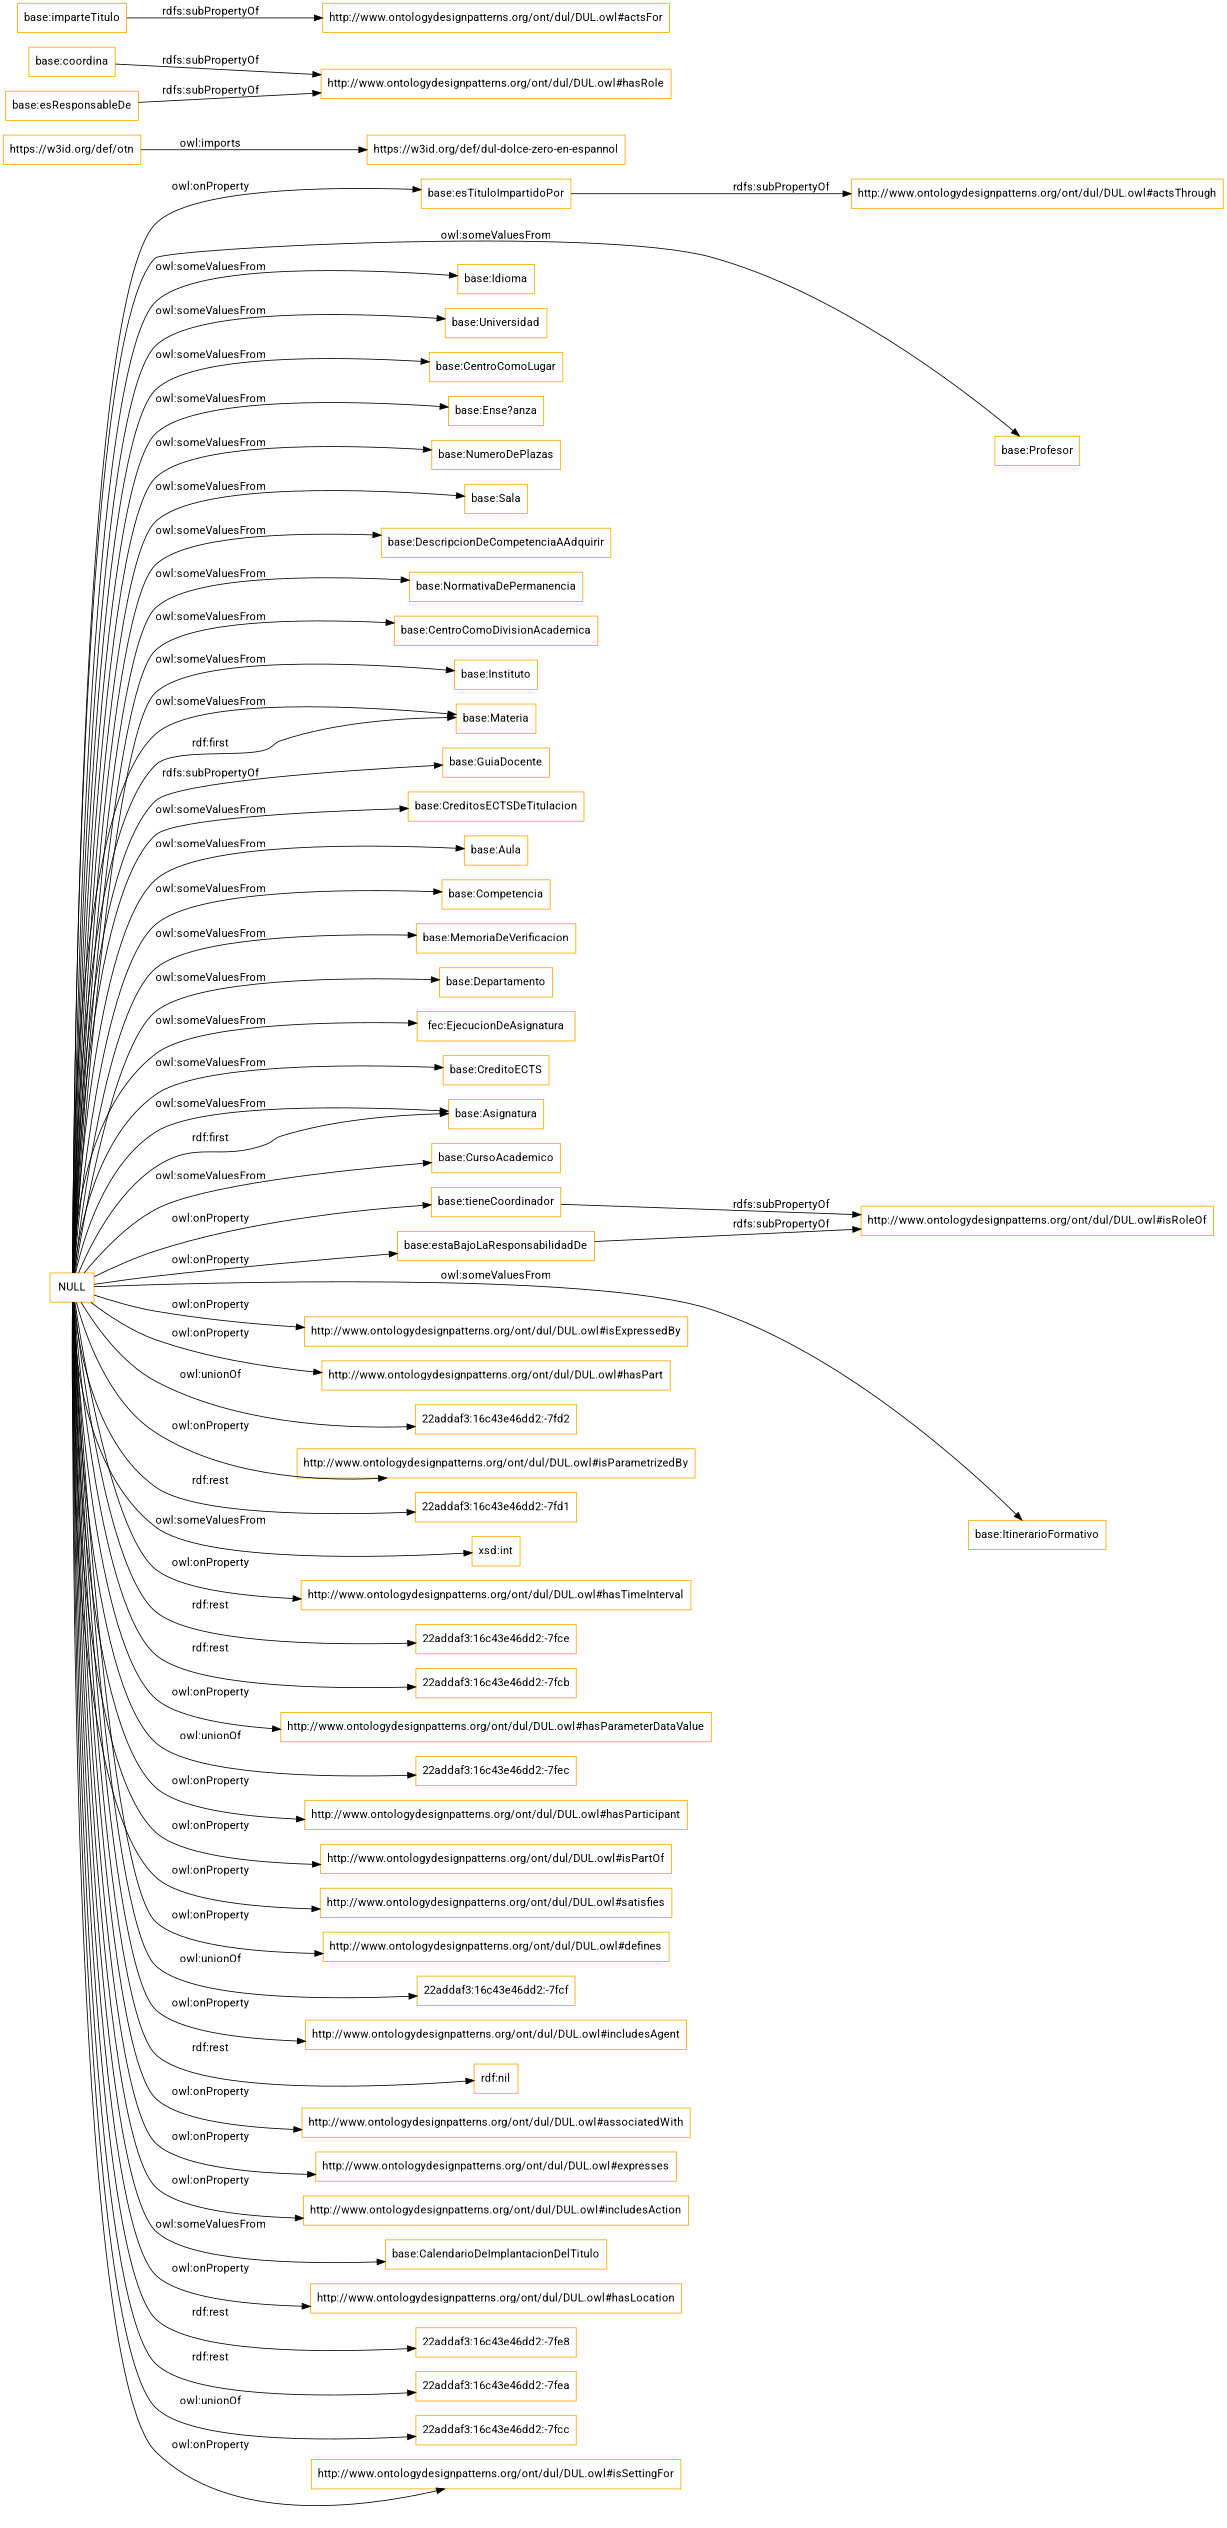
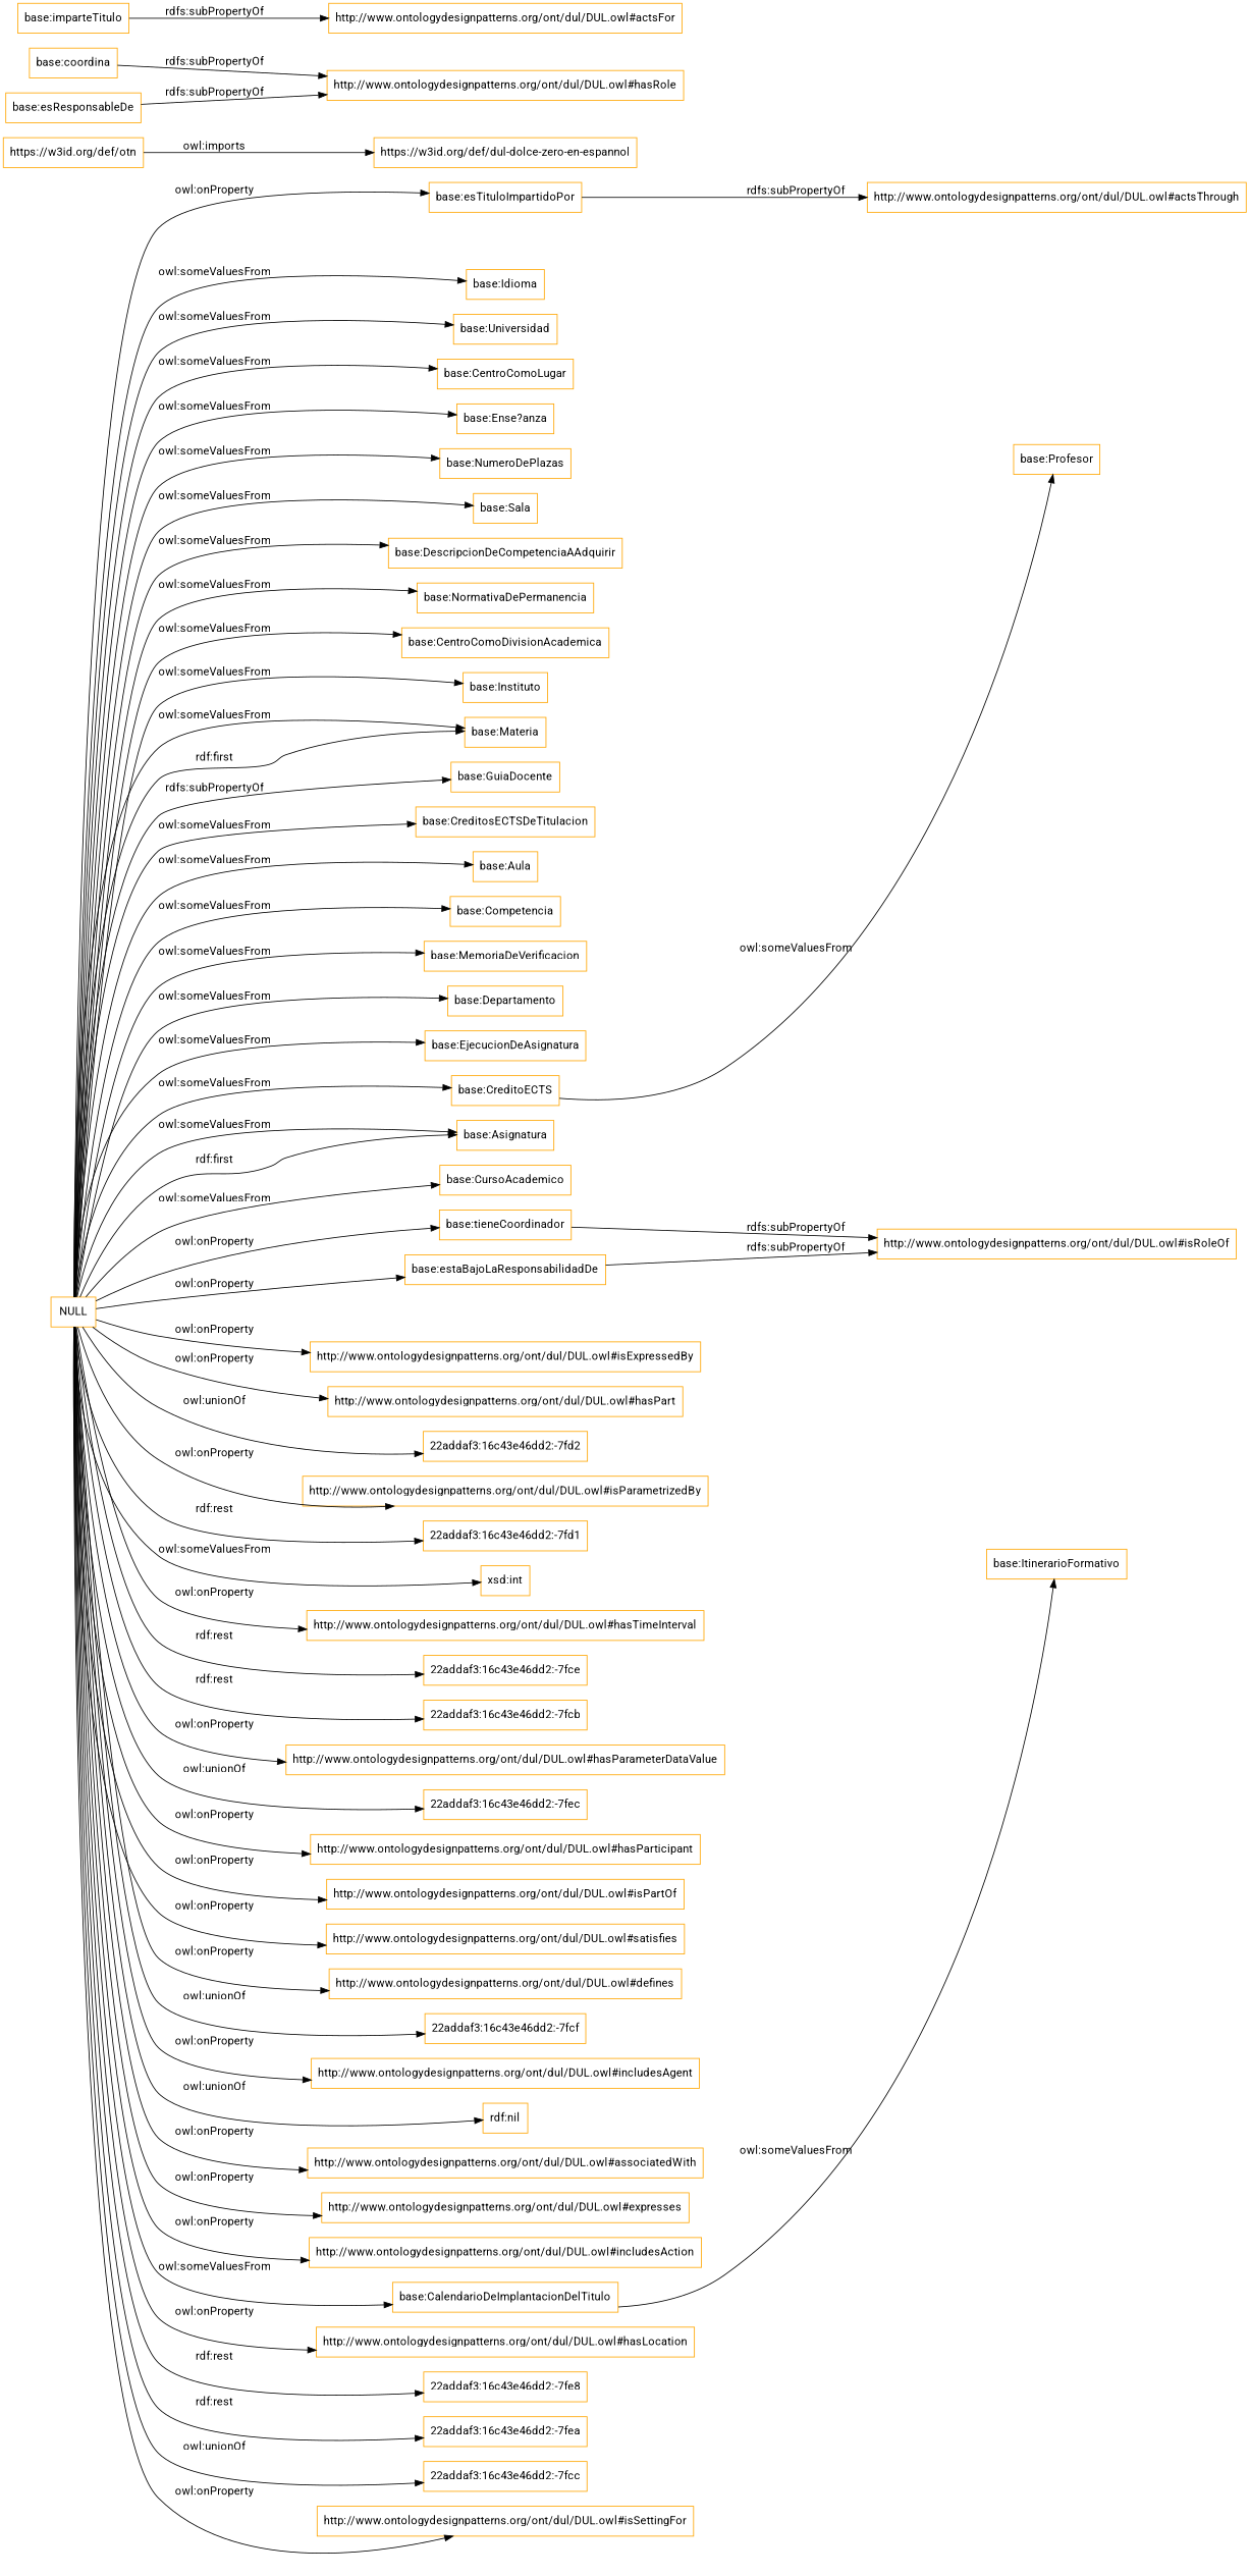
  digraph {
    fontname=Roboto
    rankdir=LR
    node [color=orange fontname=Roboto shape=rectangle]
    edge [fontname=Roboto]
    "base:esTituloImpartidoPor"
    "http://www.ontologydesignpatterns.org/ont/dul/DUL.owl#actsThrough"
    "https://w3id.org/def/otn"
    "https://w3id.org/def/dul-dolce-zero-en-espannol"
    "base:estaBajoLaResponsabilidadDe"
    "http://www.ontologydesignpatterns.org/ont/dul/DUL.owl#isRoleOf"
    "base:coordina"
    "http://www.ontologydesignpatterns.org/ont/dul/DUL.owl#hasRole"
    "base:imparteTitulo"
    "http://www.ontologydesignpatterns.org/ont/dul/DUL.owl#actsFor"
    NULL
    "base:Idioma"
    "base:Universidad"
    "base:CentroComoLugar"
    "base:Ense?anza"
    "base:NumeroDePlazas"
    "base:Sala"
    "base:DescripcionDeCompetenciaAAdquirir"
    "base:NormativaDePermanencia"
    "base:CentroComoDivisionAcademica"
    "base:Instituto"
    "base:Materia"
    "base:GuiaDocente"
    "base:CreditosECTSDeTitulacion"
    "base:Aula"
    "base:Competencia"
    "base:MemoriaDeVerificacion"
    "base:Departamento"
-   "base:EjecucionDeAsignatura" [label="fec:EjecucionDeAsignatura"]
+   "base:EjecucionDeAsignatura"
    "base:ItinerarioFormativo"
    "base:Asignatura"
    "base:CursoAcademico"
    "base:CreditoECTS"
    "base:Profesor"
    "base:CalendarioDeImplantacionDelTitulo"
    "http://www.ontologydesignpatterns.org/ont/dul/DUL.owl#isExpressedBy"
    "http://www.ontologydesignpatterns.org/ont/dul/DUL.owl#hasPart"
    "22addaf3:16c43e46dd2:-7fd2"
    "http://www.ontologydesignpatterns.org/ont/dul/DUL.owl#isParametrizedBy"
    "22addaf3:16c43e46dd2:-7fd1"
    "xsd:int"
    "http://www.ontologydesignpatterns.org/ont/dul/DUL.owl#hasTimeInterval"
    "22addaf3:16c43e46dd2:-7fce"
    "22addaf3:16c43e46dd2:-7fcb"
    "http://www.ontologydesignpatterns.org/ont/dul/DUL.owl#hasParameterDataValue"
    "22addaf3:16c43e46dd2:-7fec"
    "http://www.ontologydesignpatterns.org/ont/dul/DUL.owl#hasParticipant"
    "http://www.ontologydesignpatterns.org/ont/dul/DUL.owl#isPartOf"
    "http://www.ontologydesignpatterns.org/ont/dul/DUL.owl#satisfies"
    "http://www.ontologydesignpatterns.org/ont/dul/DUL.owl#defines"
    "22addaf3:16c43e46dd2:-7fcf"
    "http://www.ontologydesignpatterns.org/ont/dul/DUL.owl#includesAgent"
    "rdf:nil"
    "http://www.ontologydesignpatterns.org/ont/dul/DUL.owl#associatedWith"
    "http://www.ontologydesignpatterns.org/ont/dul/DUL.owl#expresses"
    "http://www.ontologydesignpatterns.org/ont/dul/DUL.owl#includesAction"
    "base:tieneCoordinador"
    "http://www.ontologydesignpatterns.org/ont/dul/DUL.owl#hasLocation"
    "22addaf3:16c43e46dd2:-7fe8"
    "22addaf3:16c43e46dd2:-7fea"
    "22addaf3:16c43e46dd2:-7fcc"
    "http://www.ontologydesignpatterns.org/ont/dul/DUL.owl#isSettingFor"
    "base:esResponsableDe"
    "base:esTituloImpartidoPor" -> "http://www.ontologydesignpatterns.org/ont/dul/DUL.owl#actsThrough" [label="rdfs:subPropertyOf"]
    "https://w3id.org/def/otn" -> "https://w3id.org/def/dul-dolce-zero-en-espannol" [label="owl:imports"]
    "base:estaBajoLaResponsabilidadDe" -> "http://www.ontologydesignpatterns.org/ont/dul/DUL.owl#isRoleOf" [label="rdfs:subPropertyOf"]
    "base:coordina" -> "http://www.ontologydesignpatterns.org/ont/dul/DUL.owl#hasRole" [label="rdfs:subPropertyOf"]
    "base:imparteTitulo" -> "http://www.ontologydesignpatterns.org/ont/dul/DUL.owl#actsFor" [label="rdfs:subPropertyOf"]
    NULL -> "base:esTituloImpartidoPor" [label="owl:onProperty"]
    NULL -> "base:estaBajoLaResponsabilidadDe" [label="owl:onProperty"]
    NULL -> "base:Idioma" [label="owl:someValuesFrom"]
    NULL -> "base:Universidad" [label="owl:someValuesFrom"]
    NULL -> "base:CentroComoLugar" [label="owl:someValuesFrom"]
    NULL -> "base:Ense?anza" [label="owl:someValuesFrom"]
    NULL -> "base:NumeroDePlazas" [label="owl:someValuesFrom"]
    NULL -> "base:Sala" [label="owl:someValuesFrom"]
    NULL -> "base:DescripcionDeCompetenciaAAdquirir" [label="owl:someValuesFrom"]
    NULL -> "base:NormativaDePermanencia" [label="owl:someValuesFrom"]
    NULL -> "base:CentroComoDivisionAcademica" [label="owl:someValuesFrom"]
    NULL -> "base:Instituto" [label="owl:someValuesFrom"]
    NULL -> "base:Materia" [label="owl:someValuesFrom"]
    NULL -> "base:Materia" [label="rdf:first"]
    NULL -> "base:GuiaDocente" [label="rdfs:subPropertyOf"]
    NULL -> "base:CreditosECTSDeTitulacion" [label="owl:someValuesFrom"]
    NULL -> "base:Aula" [label="owl:someValuesFrom"]
    NULL -> "base:Competencia" [label="owl:someValuesFrom"]
    NULL -> "base:MemoriaDeVerificacion" [label="owl:someValuesFrom"]
    NULL -> "base:Departamento" [label="owl:someValuesFrom"]
    NULL -> "base:EjecucionDeAsignatura" [label="owl:someValuesFrom"]
-   NULL -> "base:ItinerarioFormativo" [label="owl:someValuesFrom"]
+   "base:CalendarioDeImplantacionDelTitulo" -> "base:ItinerarioFormativo" [label="owl:someValuesFrom"]
    NULL -> "base:Asignatura" [label="rdf:first"]
    NULL -> "base:Asignatura" [label="owl:someValuesFrom"]
    NULL -> "base:CursoAcademico" [label="owl:someValuesFrom"]
    NULL -> "base:CreditoECTS" [label="owl:someValuesFrom"]
-   NULL -> "base:Profesor" [label="owl:someValuesFrom"]
+   "base:CreditoECTS" -> "base:Profesor" [label="owl:someValuesFrom"]
    NULL -> "base:CalendarioDeImplantacionDelTitulo" [label="owl:someValuesFrom"]
    NULL -> "http://www.ontologydesignpatterns.org/ont/dul/DUL.owl#isExpressedBy" [label="owl:onProperty"]
    NULL -> "http://www.ontologydesignpatterns.org/ont/dul/DUL.owl#hasPart" [label="owl:onProperty"]
    NULL -> "22addaf3:16c43e46dd2:-7fd2" [label="owl:unionOf"]
    NULL -> "http://www.ontologydesignpatterns.org/ont/dul/DUL.owl#isParametrizedBy" [label="owl:onProperty"]
    NULL -> "22addaf3:16c43e46dd2:-7fd1" [label="rdf:rest"]
    NULL -> "xsd:int" [label="owl:someValuesFrom"]
    NULL -> "http://www.ontologydesignpatterns.org/ont/dul/DUL.owl#hasTimeInterval" [label="owl:onProperty"]
    NULL -> "22addaf3:16c43e46dd2:-7fce" [label="rdf:rest"]
    NULL -> "22addaf3:16c43e46dd2:-7fcb" [label="rdf:rest"]
    NULL -> "http://www.ontologydesignpatterns.org/ont/dul/DUL.owl#hasParameterDataValue" [label="owl:onProperty"]
    NULL -> "22addaf3:16c43e46dd2:-7fec" [label="owl:unionOf"]
    NULL -> "http://www.ontologydesignpatterns.org/ont/dul/DUL.owl#hasParticipant" [label="owl:onProperty"]
    NULL -> "http://www.ontologydesignpatterns.org/ont/dul/DUL.owl#isPartOf" [label="owl:onProperty"]
    NULL -> "http://www.ontologydesignpatterns.org/ont/dul/DUL.owl#satisfies" [label="owl:onProperty"]
    NULL -> "http://www.ontologydesignpatterns.org/ont/dul/DUL.owl#defines" [label="owl:onProperty"]
    NULL -> "22addaf3:16c43e46dd2:-7fcf" [label="owl:unionOf"]
    NULL -> "http://www.ontologydesignpatterns.org/ont/dul/DUL.owl#includesAgent" [label="owl:onProperty"]
-   NULL -> "rdf:nil" [label="rdf:rest"]
+   NULL -> "rdf:nil" [label="owl:unionOf"]
    NULL -> "http://www.ontologydesignpatterns.org/ont/dul/DUL.owl#associatedWith" [label="owl:onProperty"]
    NULL -> "http://www.ontologydesignpatterns.org/ont/dul/DUL.owl#expresses" [label="owl:onProperty"]
    NULL -> "http://www.ontologydesignpatterns.org/ont/dul/DUL.owl#includesAction" [label="owl:onProperty"]
    NULL -> "base:tieneCoordinador" [label="owl:onProperty"]
    NULL -> "http://www.ontologydesignpatterns.org/ont/dul/DUL.owl#hasLocation" [label="owl:onProperty"]
    NULL -> "22addaf3:16c43e46dd2:-7fe8" [label="rdf:rest"]
    NULL -> "22addaf3:16c43e46dd2:-7fea" [label="rdf:rest"]
    NULL -> "22addaf3:16c43e46dd2:-7fcc" [label="owl:unionOf"]
    NULL -> "http://www.ontologydesignpatterns.org/ont/dul/DUL.owl#isSettingFor" [label="owl:onProperty"]
    "base:tieneCoordinador" -> "http://www.ontologydesignpatterns.org/ont/dul/DUL.owl#isRoleOf" [label="rdfs:subPropertyOf"]
    "base:esResponsableDe" -> "http://www.ontologydesignpatterns.org/ont/dul/DUL.owl#hasRole" [label="rdfs:subPropertyOf"]
  }
